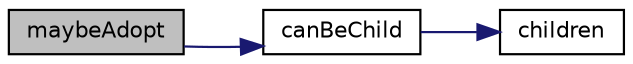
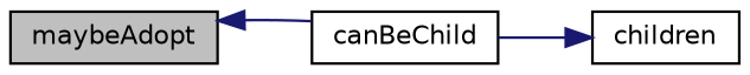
  digraph {
    rankdir=LR
    node [color=black fillcolor=white fontname=Helvetica fontsize=10 shape=record style=filled]
    edge [color=midnightblue fontname=Helvetica fontsize=10 labelfontname=Helvetica labelfontsize=10 style=solid]
    n1 [fillcolor=grey75 fontcolor=black height=0.2 label=maybeAdopt width=0.4]
    n2 [height=0.2 label=canBeChild width=0.4]
    n3 [height=0.2 label=children width=0.4]
-   n1 -> n2
+   n2 -> n1
    n2 -> n3
  }
